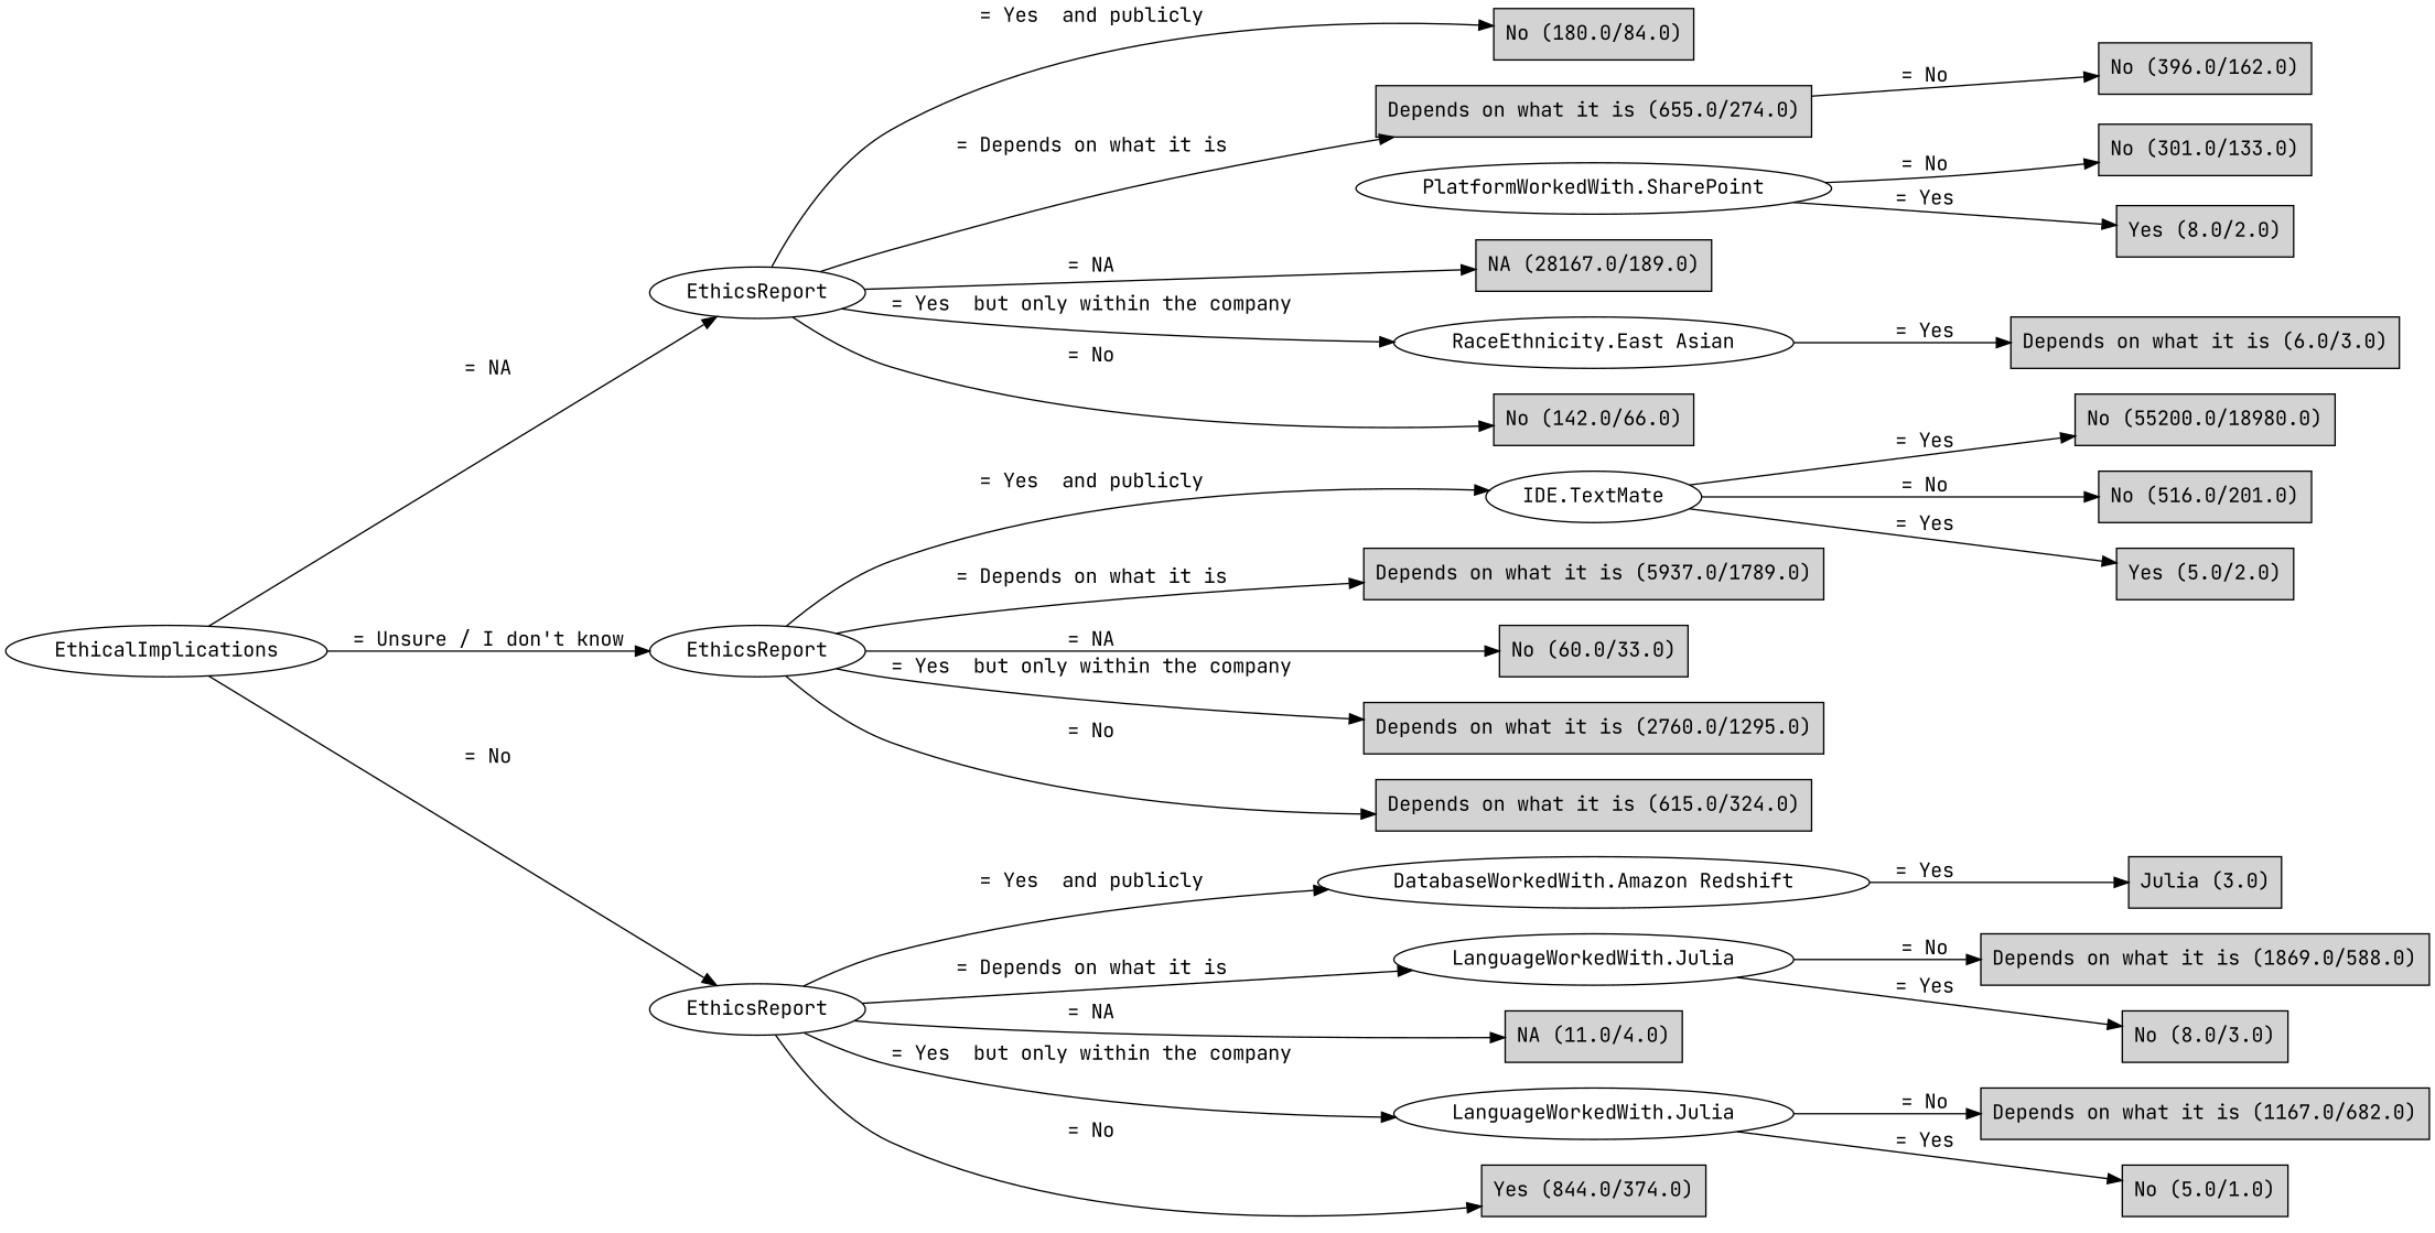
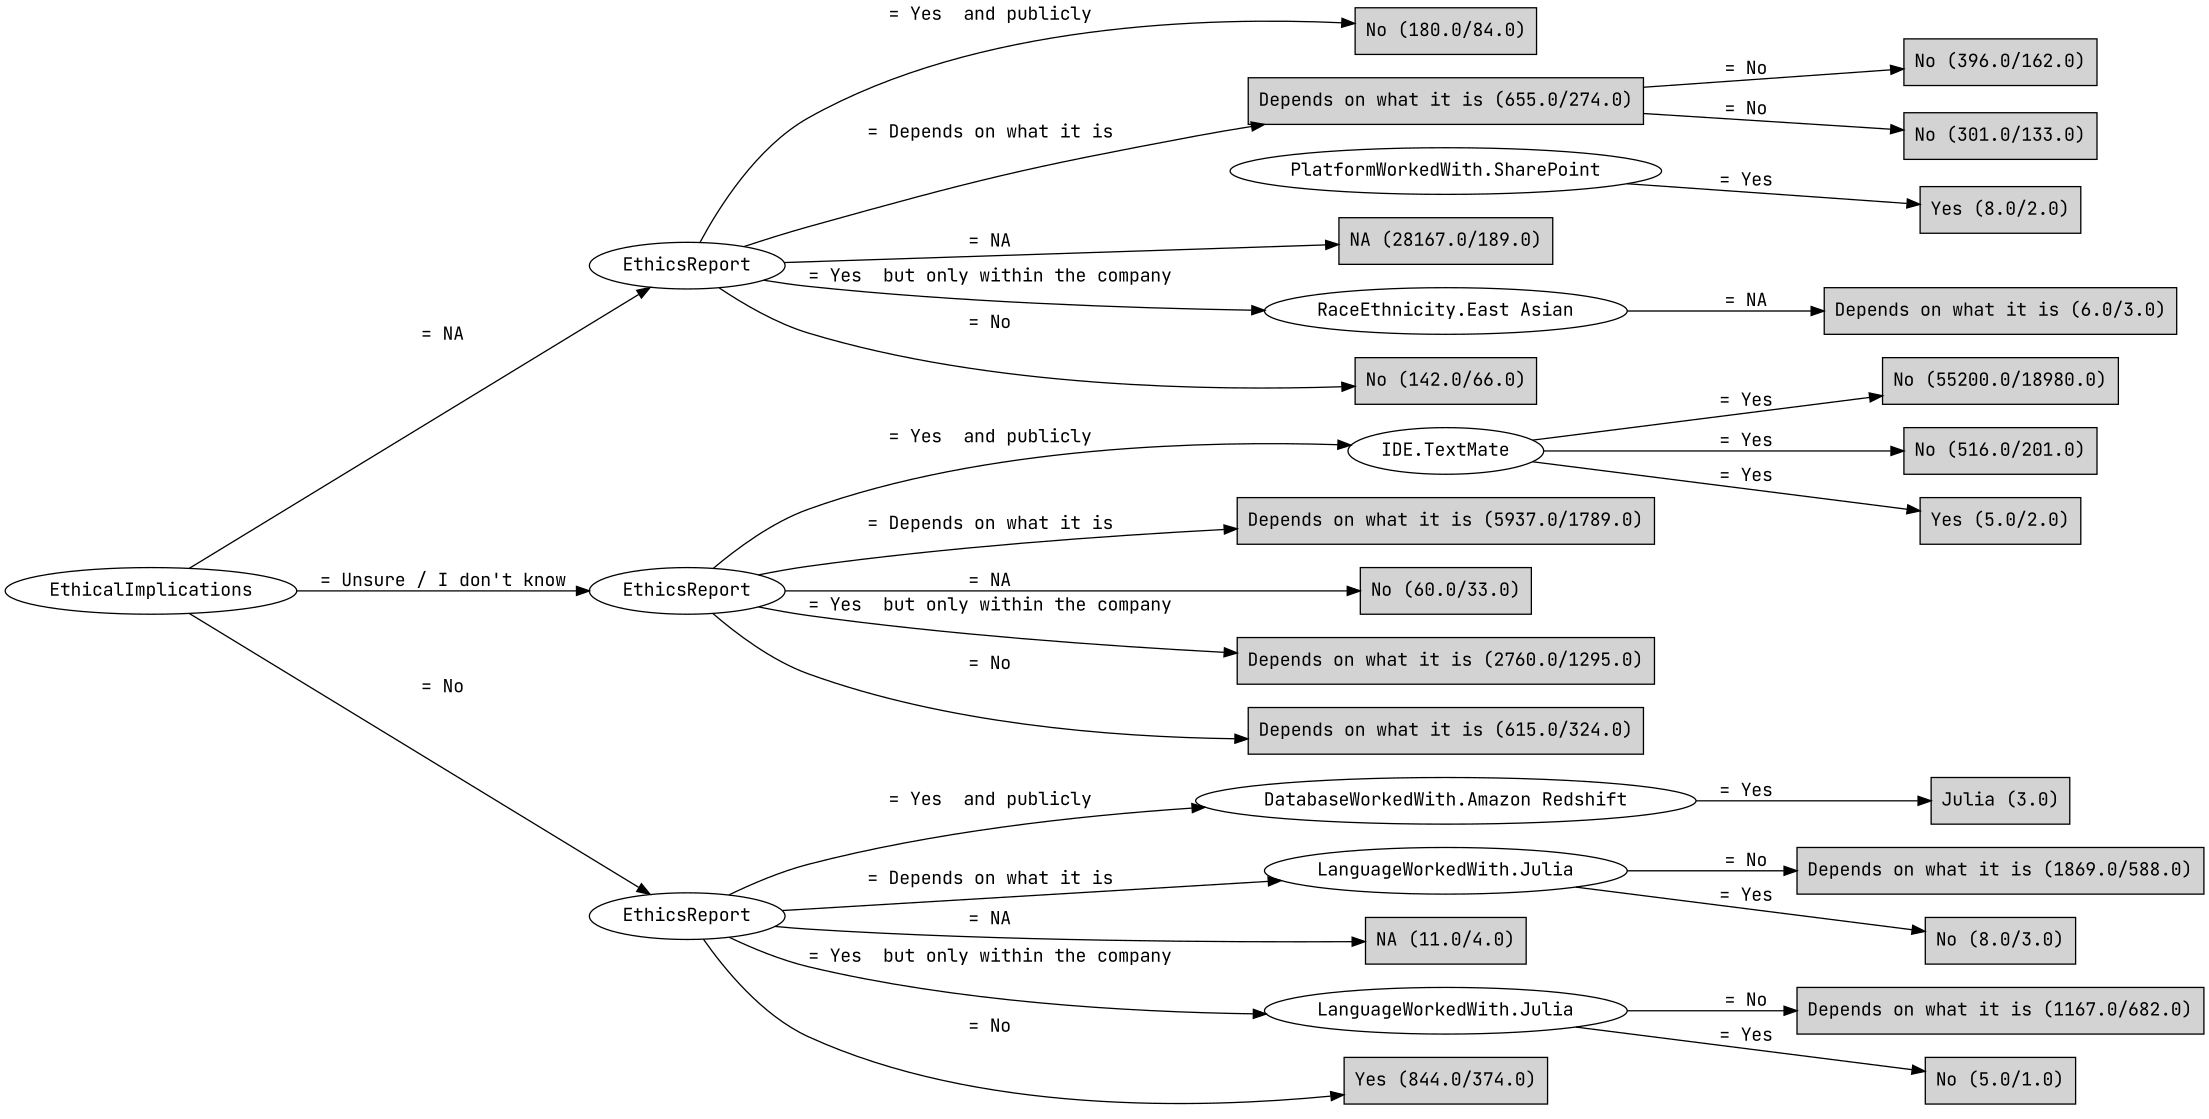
  digraph {
    fontname="JetBrains Mono"
    rankdir=LR
    node [fontname="JetBrains Mono" shape=box style=filled]
    edge [fontname="JetBrains Mono"]
    n1 [label=EthicalImplications shape="" style=""]
    n2 [label=EthicsReport shape="" style=""]
    n3 [label=EthicsReport shape="" style=""]
    n4 [label=EthicsReport shape="" style=""]
    n5 [label="No (55200.0/18980.0)"]
    n6 [label="No (180.0/84.0)"]
    n7 [label="Depends on what it is (655.0/274.0)"]
    n8 [label="NA (28167.0/189.0)"]
    n9 [label="RaceEthnicity.East Asian" shape="" style=""]
    n10 [label="No (142.0/66.0)"]
    n11 [label="IDE.TextMate" shape="" style=""]
    n12 [label="Depends on what it is (5937.0/1789.0)"]
    n13 [label="No (60.0/33.0)"]
    n14 [label="Depends on what it is (2760.0/1295.0)"]
    n15 [label="Depends on what it is (615.0/324.0)"]
    n16 [label="DatabaseWorkedWith.Amazon Redshift" shape="" style=""]
    n17 [label="LanguageWorkedWith.Julia" shape="" style=""]
    n18 [label="NA (11.0/4.0)"]
    n19 [label="LanguageWorkedWith.Julia" shape="" style=""]
    n20 [label="Yes (844.0/374.0)"]
    n21 [label="No (396.0/162.0)"]
    n22 [label="Depends on what it is (6.0/3.0)"]
    n23 [label="No (516.0/201.0)"]
    n24 [label="Yes (5.0/2.0)"]
    n25 [label="Julia (3.0)"]
    n26 [label="Depends on what it is (1869.0/588.0)"]
    n27 [label="No (8.0/3.0)"]
    n28 [label="Depends on what it is (1167.0/682.0)"]
    n29 [label="No (5.0/1.0)"]
    n30 [label="PlatformWorkedWith.SharePoint" shape="" style=""]
    n31 [label="No (301.0/133.0)"]
    n32 [label="Yes (8.0/2.0)"]
    n1 -> n2 [label="= NA"]
    n1 -> n3 [label="= Unsure / I don\'t know"]
    n1 -> n4 [label="= No"]
    n2 -> n6 [label="= Yes  and publicly"]
    n2 -> n7 [label="= Depends on what it is"]
    n2 -> n8 [label="= NA"]
    n2 -> n9 [label="= Yes  but only within the company"]
    n2 -> n10 [label="= No"]
    n3 -> n11 [label="= Yes  and publicly"]
    n3 -> n12 [label="= Depends on what it is"]
    n3 -> n13 [label="= NA"]
    n3 -> n14 [label="= Yes  but only within the company"]
    n3 -> n15 [label="= No"]
    n4 -> n16 [label="= Yes  and publicly"]
    n4 -> n17 [label="= Depends on what it is"]
    n4 -> n18 [label="= NA"]
    n4 -> n19 [label="= Yes  but only within the company"]
    n4 -> n20 [label="= No"]
    n7 -> n21 [label="= No"]
-   n9 -> n22 [label="= Yes"]
+   n9 -> n22 [label="= NA"]
    n11 -> n5 [label="= Yes"]
-   n11 -> n23 [label="= No"]
+   n11 -> n23 [label="= Yes"]
    n11 -> n24 [label="= Yes"]
    n16 -> n25 [label="= Yes"]
    n17 -> n26 [label="= No"]
    n17 -> n27 [label="= Yes"]
    n19 -> n28 [label="= No"]
    n19 -> n29 [label="= Yes"]
-   n30 -> n31 [label="= No"]
+   n7 -> n31 [label="= No"]
    n30 -> n32 [label="= Yes"]
  }
